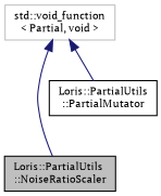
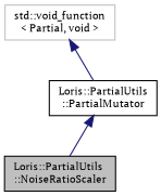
  digraph {
    fontname="PT Serif"
    node [color=black fillcolor=white fontname="PT Serif" fontsize=10 shape=record style=filled]
    edge [color=midnightblue dir=back fontname="PT Serif" fontsize=10 labelfontname=Helvetica labelfontsize=10 style=solid]
    n1 [fillcolor=grey75 fontcolor=black height=0.2 label="Loris::PartialUtils\l::NoiseRatioScaler" width=0.4]
    n2 [height=0.2 label="Loris::PartialUtils\l::PartialMutator" width=0.4]
    n3 [color=grey75 height=0.2 label="std::void_function\l\< Partial, void \>" width=0.4]
-   n3 -> n1
+   n2 -> n1
    n3 -> n2
  }
